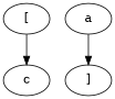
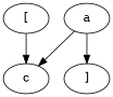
  digraph {
    rankdir=TB
    n1 [label="["]
    n2 [label=c]
    n3 [label=a]
    n4 [label="]"]
    n1 -> n2
+   n3 -> n2
    n3 -> n4
  }
